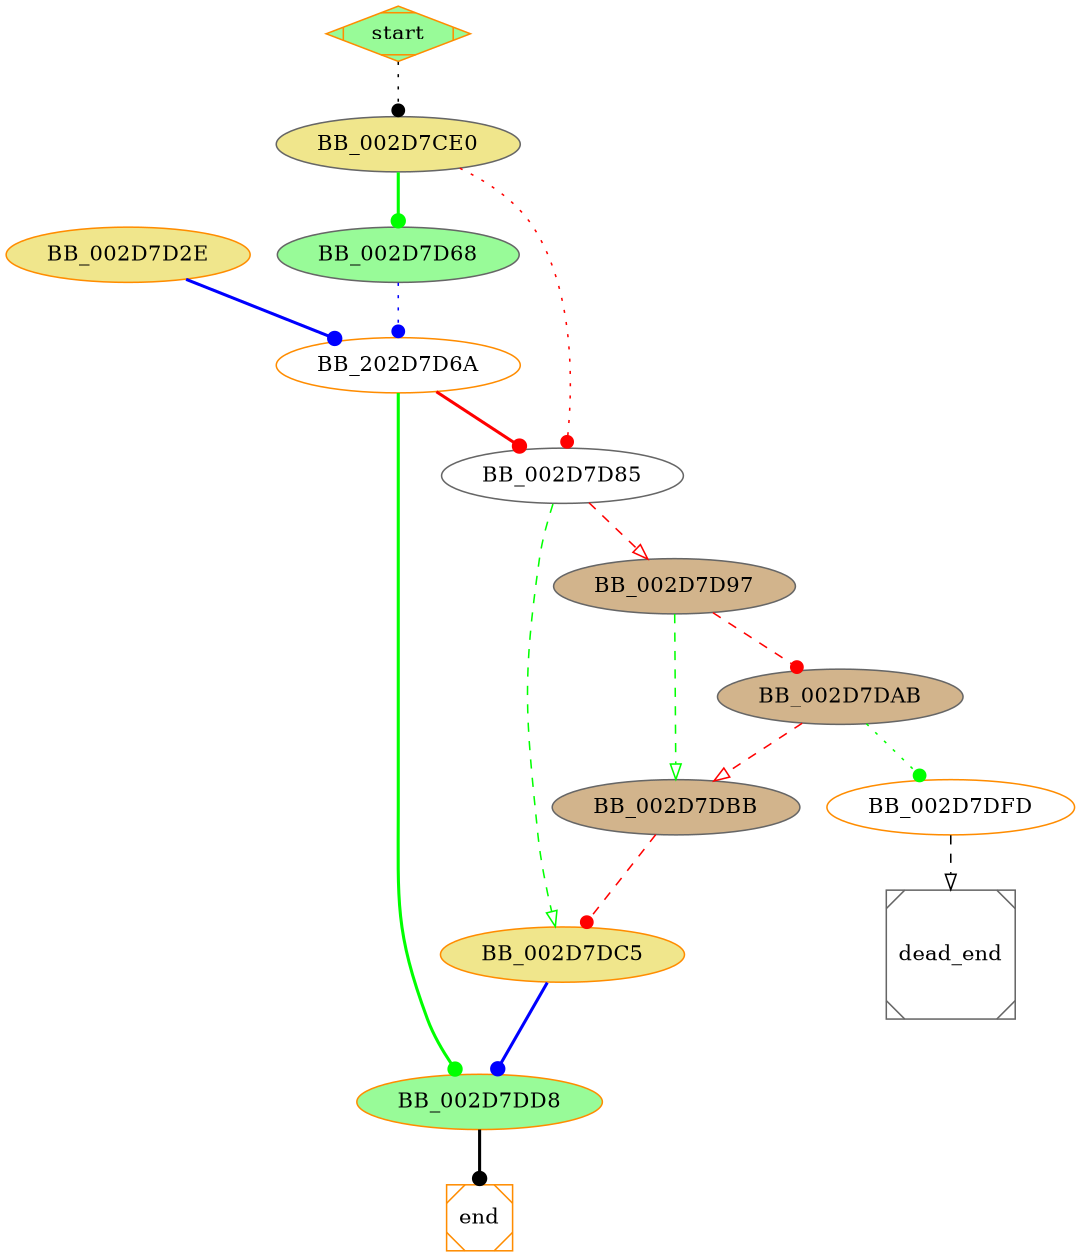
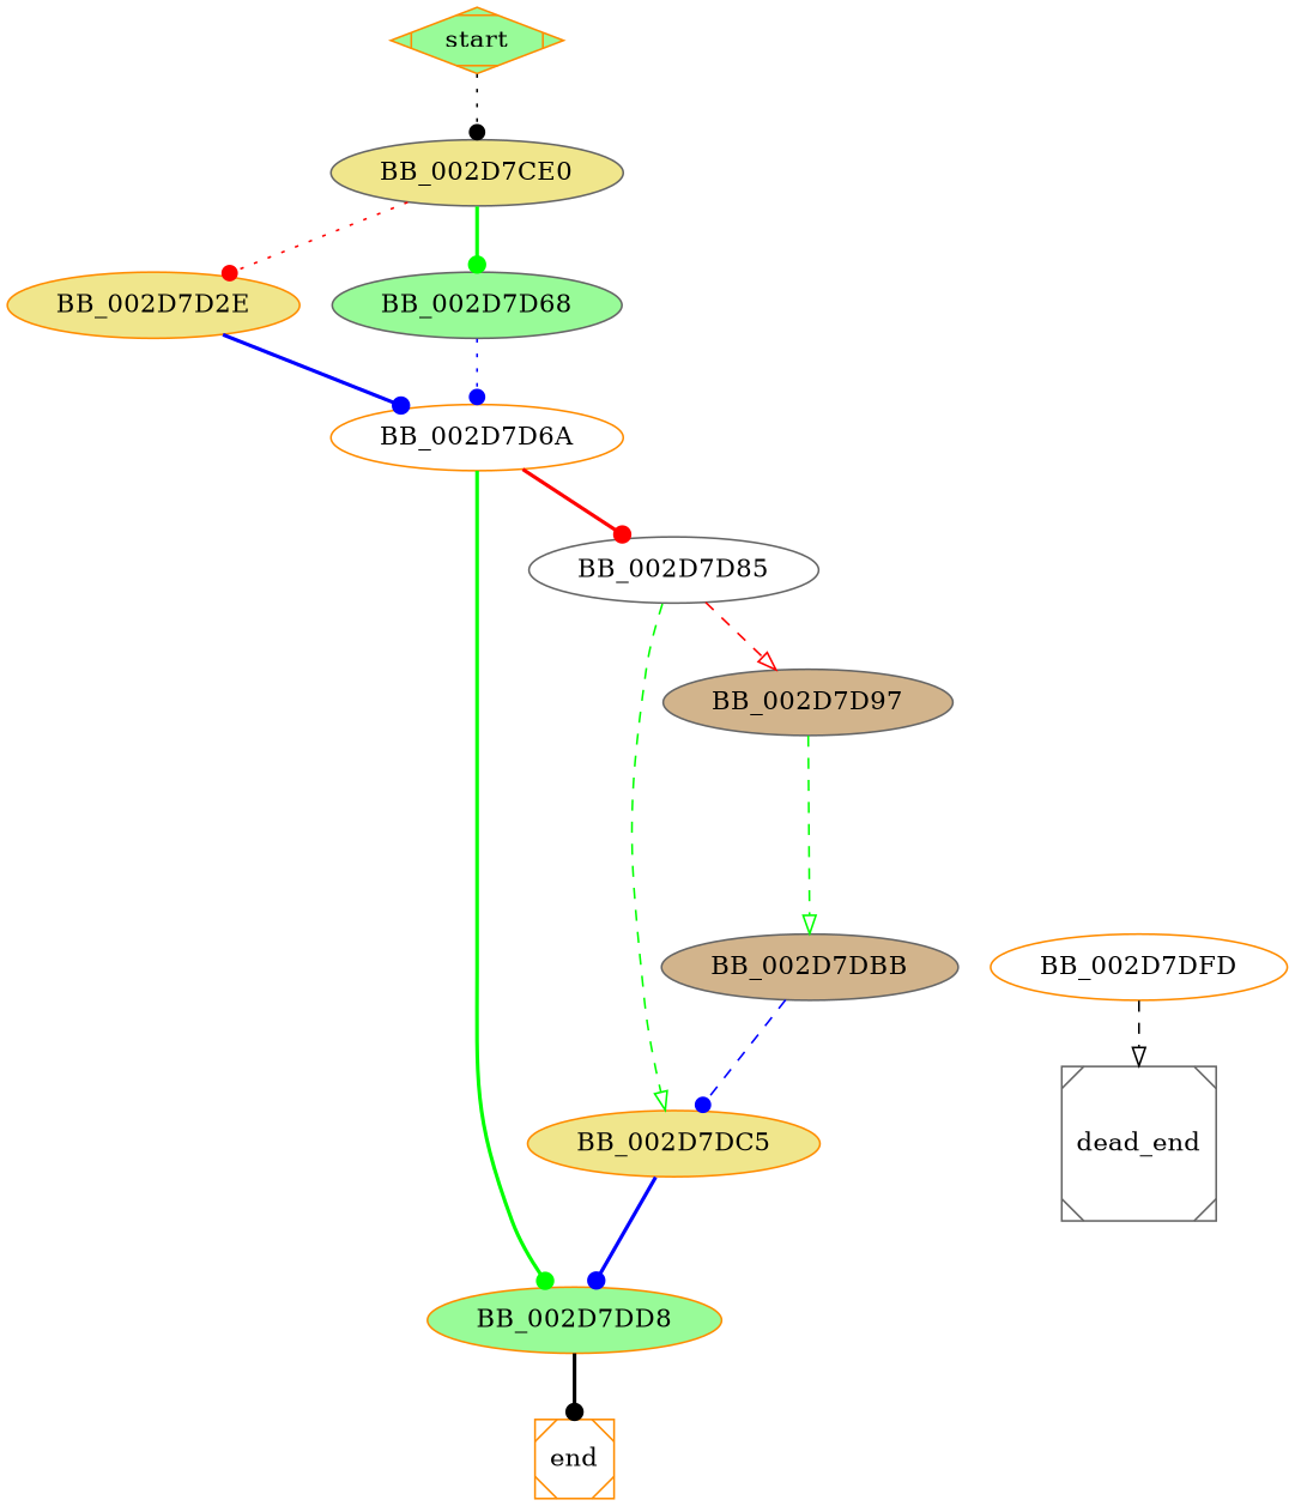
  digraph {
    node [color=darkorange fillcolor=white style=filled]
    edge [arrowhead=dot style=dashed color=red]
    start [fillcolor=palegreen shape=Mdiamond]
    BB_002D7CE0 [color=gray40 fillcolor=khaki]
    BB_002D7D2E [fillcolor=khaki]
    BB_002D7D68 [color=gray40 fillcolor=palegreen]
-   BB_002D7D6A [label=BB_202D7D6A]
+   BB_002D7D6A
    BB_002D7D85 [color=gray40]
    n7 [fillcolor=palegreen label=BB_002D7DD8]
    BB_002D7D97 [color=gray40 fillcolor=tan]
    BB_002D7DC5 [fillcolor=khaki]
    end [shape=Msquare]
-   BB_002D7DAB [color=gray40 fillcolor=tan]
    BB_002D7DBB [color=gray40 fillcolor=tan]
    BB_002D7DFD
    dead_end [color=gray40 shape=Msquare]
    start -> BB_002D7CE0 [style=dotted color=""]
-   BB_002D7CE0 -> BB_002D7D85 [style=dotted]
+   BB_002D7CE0 -> BB_002D7D2E [style=dotted]
    BB_002D7CE0 -> BB_002D7D68 [color=green style=bold]
    BB_002D7D2E -> BB_002D7D6A [color=blue style=bold]
    BB_002D7D68 -> BB_002D7D6A [color=blue style=dotted]
    BB_002D7D6A -> BB_002D7D85 [style=bold]
    BB_002D7D6A -> n7 [color=green style=bold]
    BB_002D7D85 -> BB_002D7D97 [arrowhead=onormal]
    BB_002D7D85 -> BB_002D7DC5 [arrowhead=onormal color=green]
    n7 -> end [style=bold color=""]
-   BB_002D7D97 -> BB_002D7DAB
    BB_002D7D97 -> BB_002D7DBB [arrowhead=onormal color=green]
    BB_002D7DC5 -> n7 [color=blue style=bold]
-   BB_002D7DAB -> BB_002D7DBB [arrowhead=onormal]
-   BB_002D7DAB -> BB_002D7DFD [color=green style=dotted]
-   BB_002D7DBB -> BB_002D7DC5
+   BB_002D7DBB -> BB_002D7DC5 [color=blue]
    BB_002D7DFD -> dead_end [arrowhead=onormal color=""]
  }
